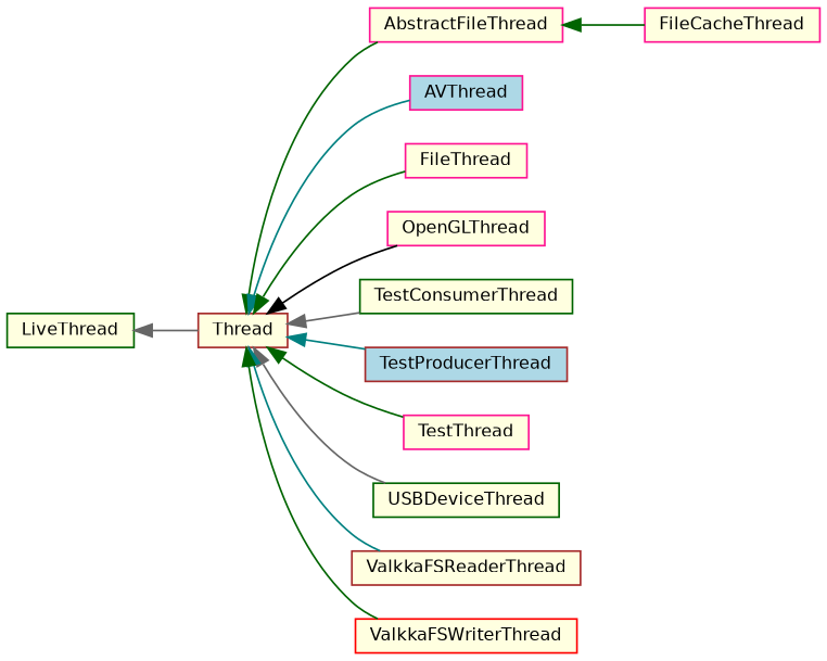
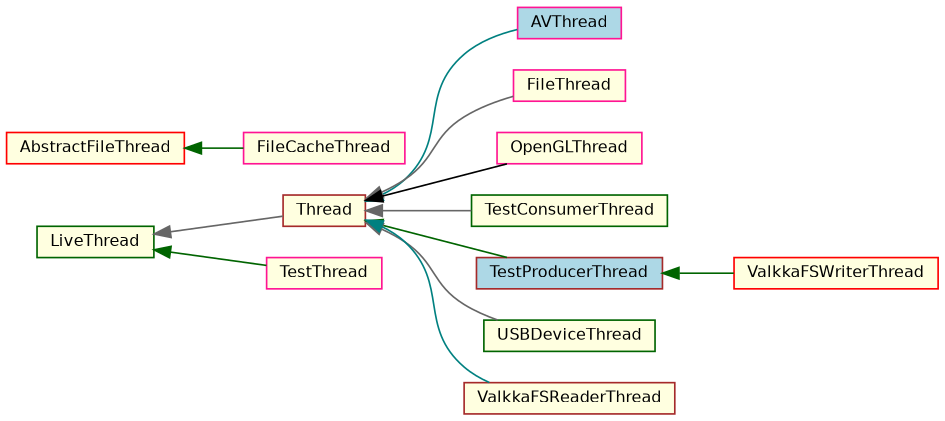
  digraph {
    fontname="DejaVu Sans"
    rankdir=LR
    node [color=deeppink fillcolor=lightyellow fontname="DejaVu Sans" fontsize=10 shape=record style=filled]
    edge [color=darkgreen dir=back fontname="DejaVu Sans" fontsize=10 labelfontname=Helvetica labelfontsize=10 style=solid]
    n1 [color=brown height=0.2 label=Thread width=0.4]
-   n2 [height=0.2 label=AbstractFileThread width=0.4]
+   n2 [color=red height=0.2 label=AbstractFileThread width=0.4]
    n3 [fillcolor=lightblue height=0.2 label=AVThread width=0.4]
    n4 [height=0.2 label=FileThread width=0.4]
    n5 [height=0.2 label=OpenGLThread width=0.4]
    n6 [color=darkgreen height=0.2 label=TestConsumerThread width=0.4]
    n7 [color=brown fillcolor=lightblue height=0.2 label=TestProducerThread width=0.4]
    n8 [height=0.2 label=TestThread width=0.4]
    n9 [color=darkgreen height=0.2 label=USBDeviceThread width=0.4]
    n10 [color=brown height=0.2 label=ValkkaFSReaderThread width=0.4]
    n11 [color=red height=0.2 label=ValkkaFSWriterThread width=0.4]
    n12 [height=0.2 label=FileCacheThread width=0.4]
    n13 [color=darkgreen height=0.2 label=LiveThread width=0.4]
-   n1 -> n2
    n1 -> n3 [color=teal]
-   n1 -> n4
+   n1 -> n4 [color=gray40]
    n1 -> n5 [color=black]
    n1 -> n6 [color=gray40]
-   n1 -> n7 [color=teal]
-   n1 -> n8
+   n1 -> n7
+   n13 -> n8
    n1 -> n9 [color=gray40]
    n1 -> n10 [color=teal]
-   n1 -> n11
+   n7 -> n11
    n2 -> n12
    n13 -> n1 [color=gray40]
  }
